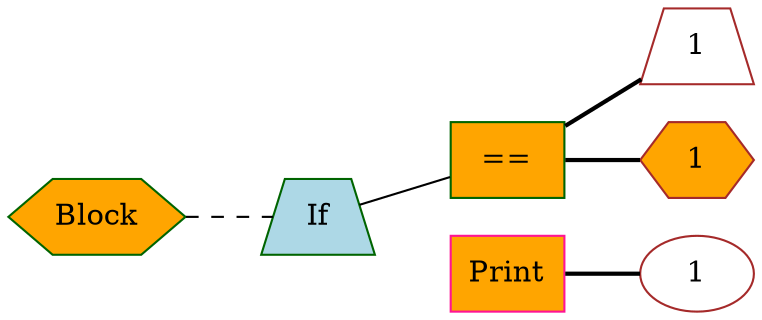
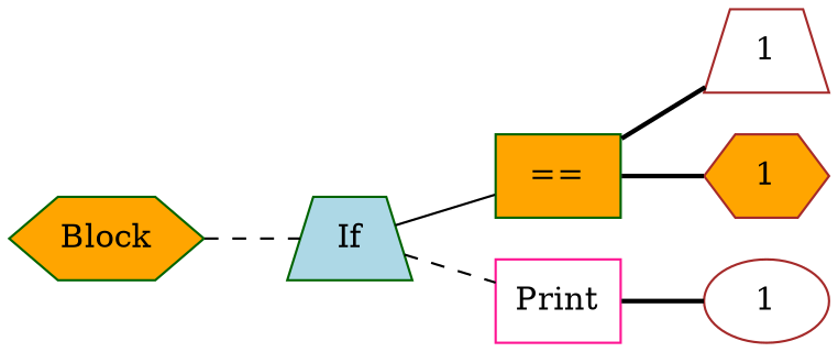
  graph {
    rankdir=LR
    node [color=darkgreen fillcolor=orange shape=hexagon style=filled]
    edge [style=bold]
    n1 [label=Block]
    n2 [fillcolor=lightblue label=If shape=trapezium]
    n3 [label="==" shape=box]
-   n4 [color=deeppink label=Print shape=box]
+   n4 [color=deeppink fillcolor=white label=Print shape=box]
    n5 [color=brown fillcolor=white label=1 shape=trapezium]
    n6 [color=brown label=1]
    n7 [color=brown fillcolor=white label=1 shape=ellipse]
    n1 -- n2 [style=dashed]
    n2 -- n3 [style=solid]
+   n2 -- n4 [style=dashed]
    n3 -- n5
    n3 -- n6
    n4 -- n7
  }
